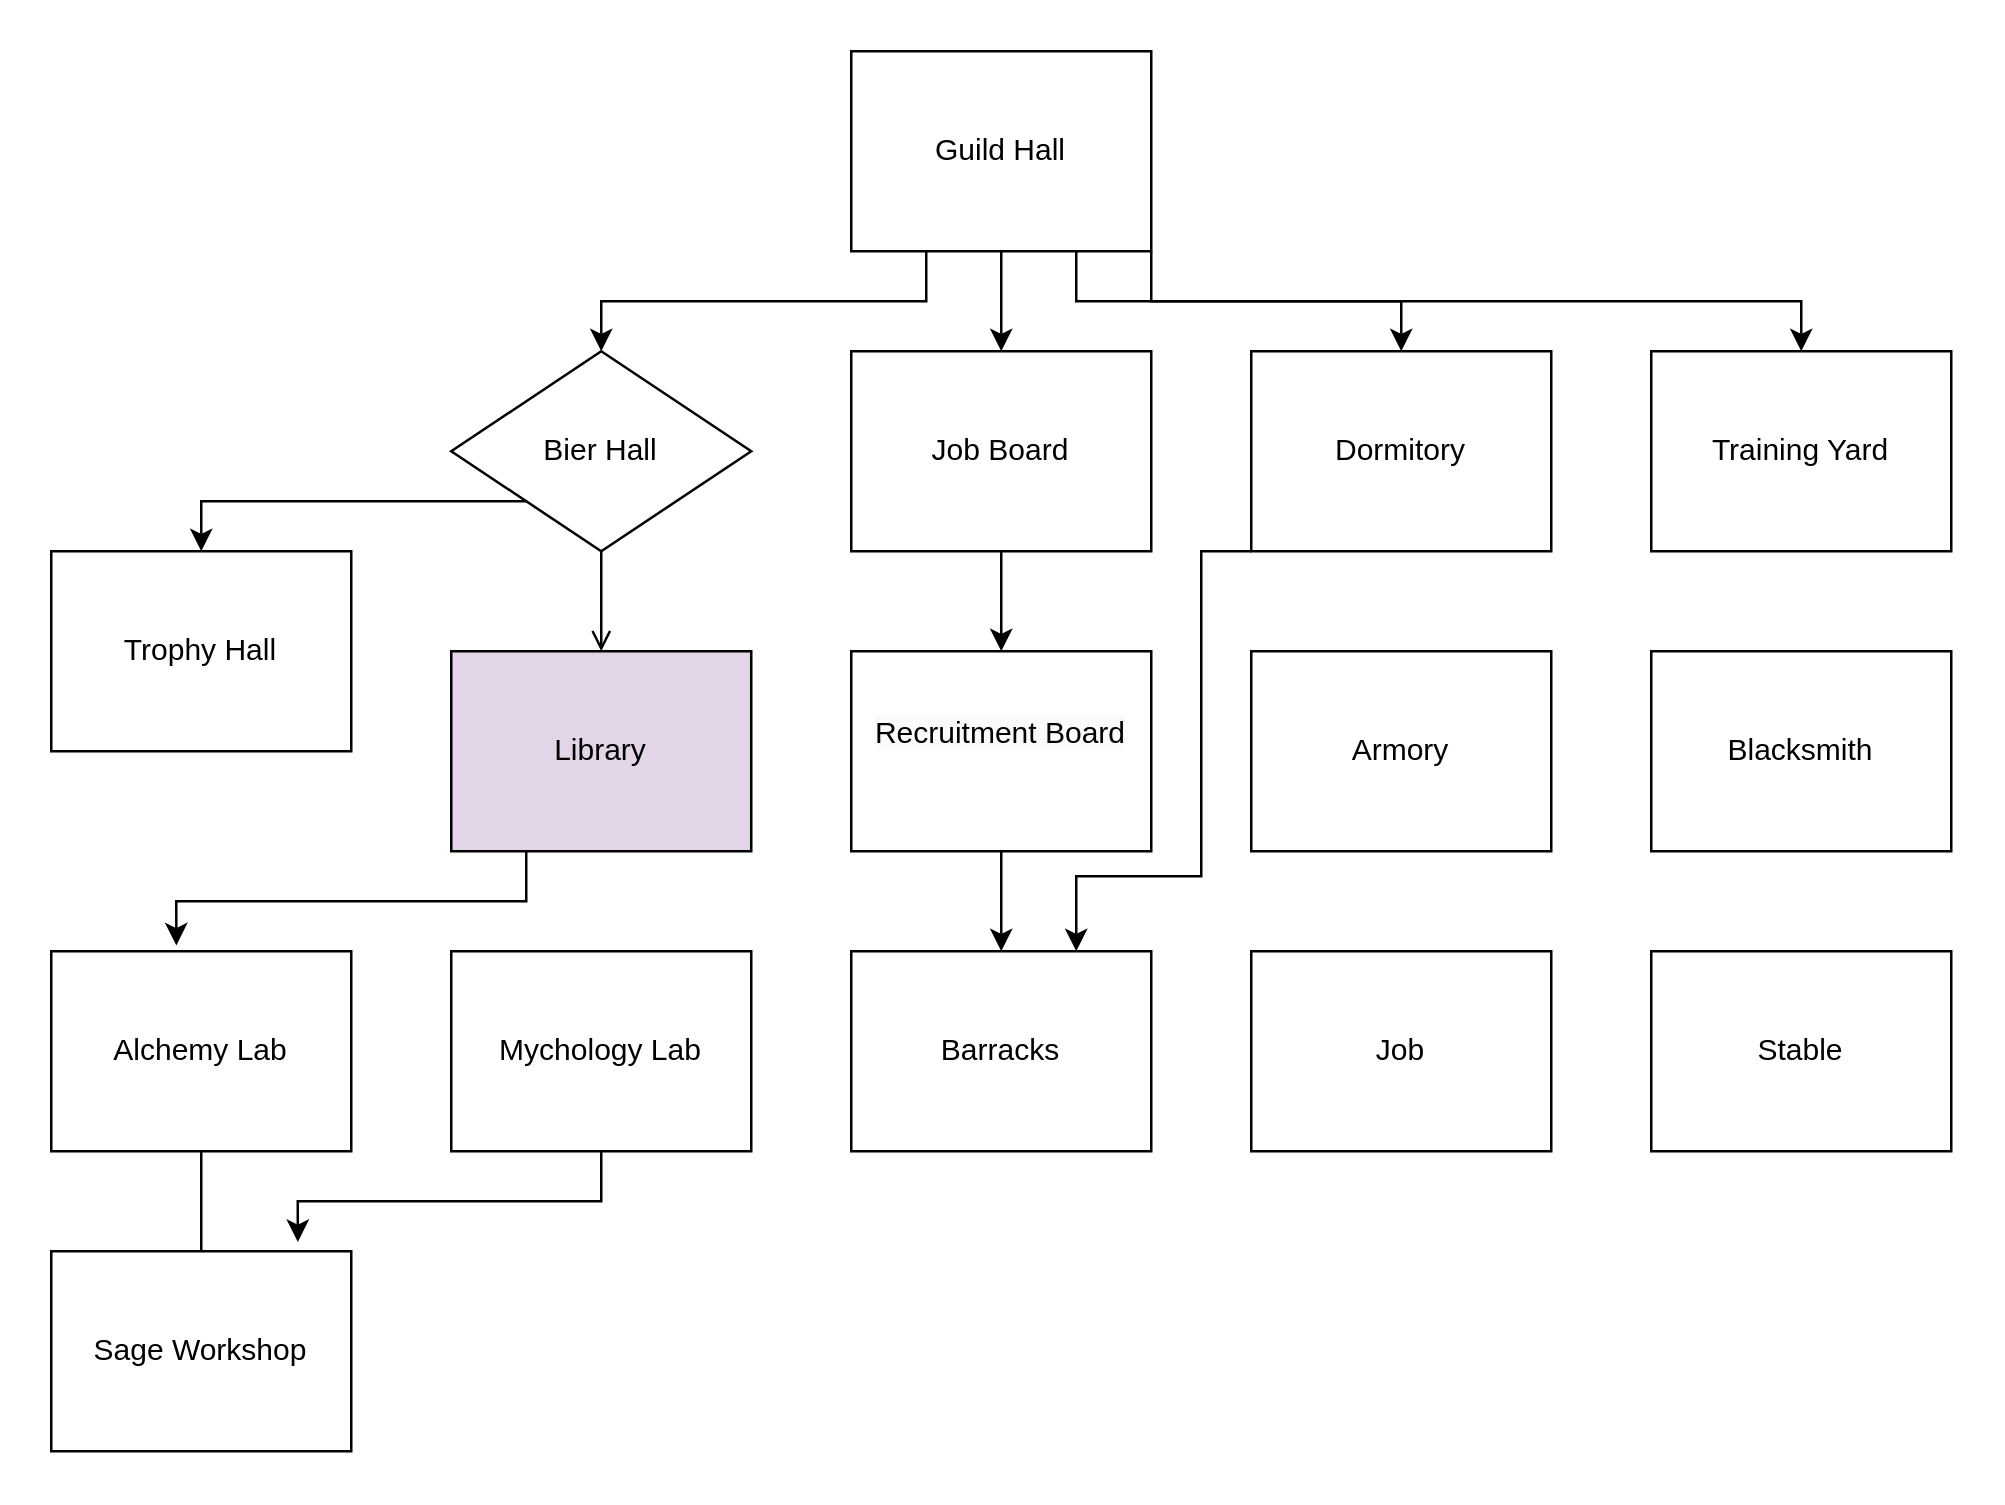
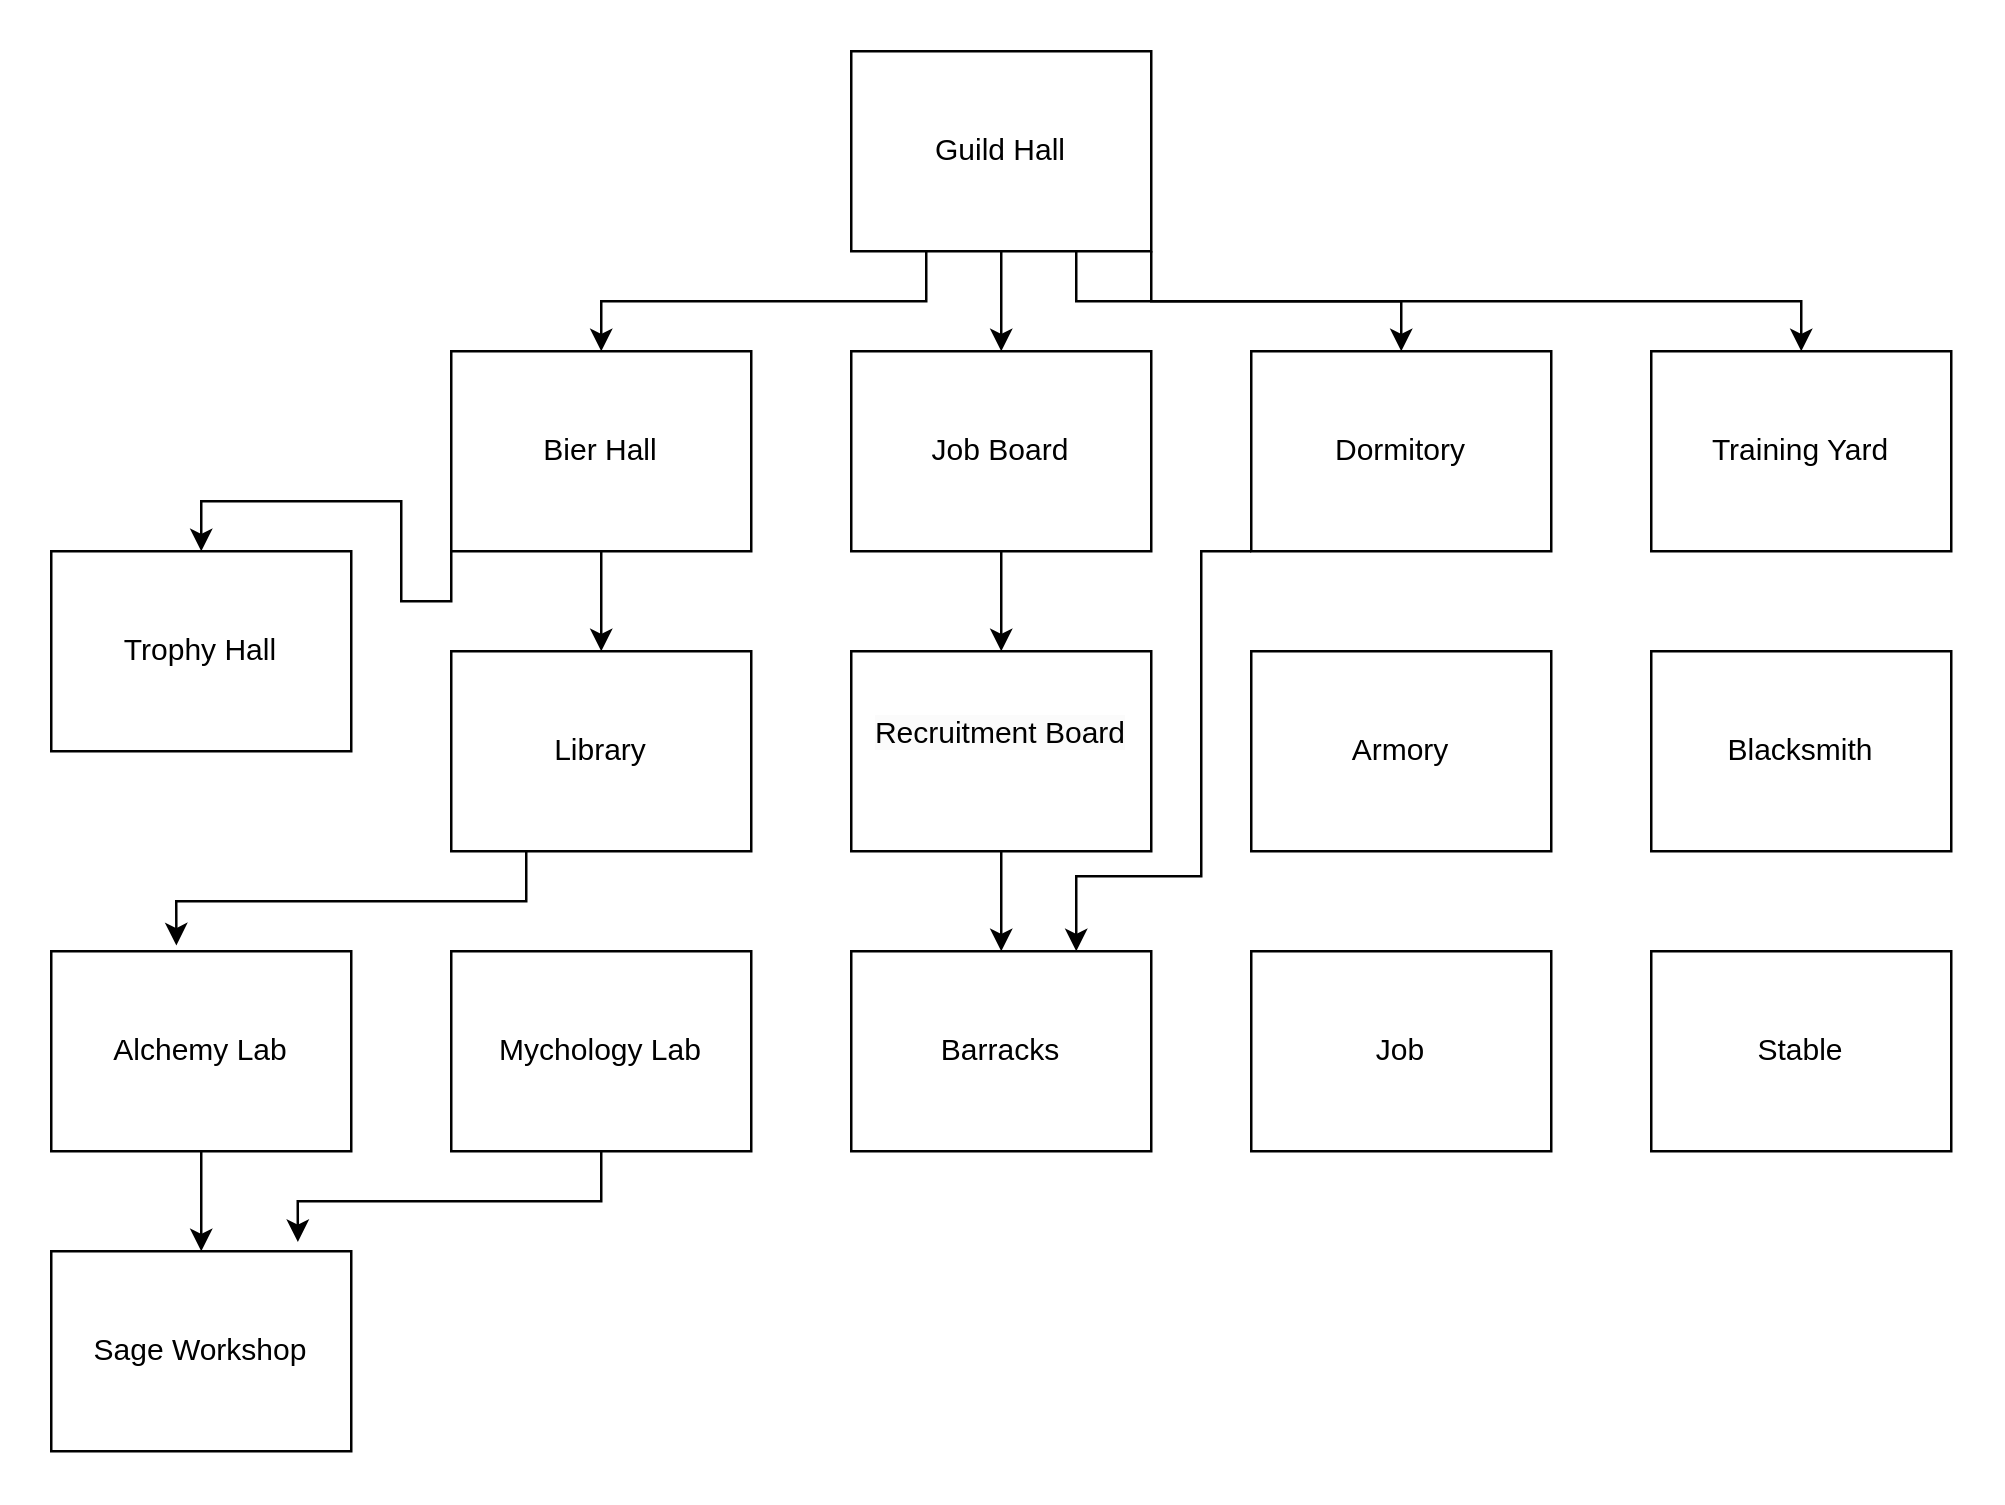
  <mxCell id="0" />
  <mxCell id="1" parent="0" />
  <mxCell id="2" style="edgeStyle=orthogonalEdgeStyle;rounded=0;orthogonalLoop=1;jettySize=auto;html=1;exitX=0.25;exitY=1;exitDx=0;exitDy=0;entryX=0.5;entryY=0;entryDx=0;entryDy=0;" edge="1" parent="1" source="5" target="15"><mxGeometry relative="1" as="geometry" /></mxCell>
  <mxCell id="3" style="edgeStyle=orthogonalEdgeStyle;rounded=0;orthogonalLoop=1;jettySize=auto;html=1;exitX=0.75;exitY=1;exitDx=0;exitDy=0;entryX=0.5;entryY=0;entryDx=0;entryDy=0;" edge="1" parent="1" source="5" target="24"><mxGeometry relative="1" as="geometry" /></mxCell>
  <mxCell id="4" style="edgeStyle=orthogonalEdgeStyle;rounded=0;orthogonalLoop=1;jettySize=auto;html=1;exitX=1;exitY=1;exitDx=0;exitDy=0;entryX=0.5;entryY=0;entryDx=0;entryDy=0;" edge="1" parent="1" source="5" target="17"><mxGeometry relative="1" as="geometry" /></mxCell>
  <mxCell id="5" value="Guild Hall" style="rounded=0;whiteSpace=wrap;html=1;" vertex="1" parent="1"><mxGeometry x="340" y="20" width="120" height="80" as="geometry" /></mxCell>
  <mxCell id="6" style="edgeStyle=orthogonalEdgeStyle;rounded=0;orthogonalLoop=1;jettySize=auto;html=1;exitX=0.5;exitY=1;exitDx=0;exitDy=0;" edge="1" parent="1" source="7" target="12"><mxGeometry relative="1" as="geometry" /></mxCell>
  <mxCell id="7" value="&#10;&lt;span style=&quot;color: rgb(0, 0, 0); font-family: Helvetica; font-size: 12px; font-style: normal; font-variant-ligatures: normal; font-variant-caps: normal; font-weight: 400; letter-spacing: normal; orphans: 2; text-align: center; text-indent: 0px; text-transform: none; widows: 2; word-spacing: 0px; -webkit-text-stroke-width: 0px; white-space: normal; background-color: rgb(251, 251, 251); text-decoration-thickness: initial; text-decoration-style: initial; text-decoration-color: initial; display: inline !important; float: none;&quot;&gt;Recruitment Board&lt;/span&gt;&#10;&#10;" style="rounded=0;whiteSpace=wrap;html=1;" vertex="1" parent="1"><mxGeometry x="340" y="260" width="120" height="80" as="geometry" /></mxCell>
  <mxCell id="8" value="Armory" style="rounded=0;whiteSpace=wrap;html=1;" vertex="1" parent="1"><mxGeometry x="500" y="260" width="120" height="80" as="geometry" /></mxCell>
  <mxCell id="9" value="Blacksmith" style="rounded=0;whiteSpace=wrap;html=1;" vertex="1" parent="1"><mxGeometry x="660" y="260" width="120" height="80" as="geometry" /></mxCell>
  <mxCell id="10" value="Trophy Hall" style="rounded=0;whiteSpace=wrap;html=1;" vertex="1" parent="1"><mxGeometry x="20" y="220" width="120" height="80" as="geometry" /></mxCell>
  <mxCell id="11" value="Mychology Lab" style="rounded=0;whiteSpace=wrap;html=1;" vertex="1" parent="1"><mxGeometry x="180" y="380" width="120" height="80" as="geometry" /></mxCell>
  <mxCell id="12" value="Barracks" style="rounded=0;whiteSpace=wrap;html=1;" vertex="1" parent="1"><mxGeometry x="340" y="380" width="120" height="80" as="geometry" /></mxCell>
- <mxCell id="13" style="edgeStyle=orthogonalEdgeStyle;rounded=0;orthogonalLoop=1;jettySize=auto;html=1;exitX=0.5;exitY=1;exitDx=0;exitDy=0;entryX=0.5;entryY=0;entryDx=0;entryDy=0;endArrow=open;" edge="1" parent="1" source="15" target="22"><mxGeometry relative="1" as="geometry" /></mxCell>
+ <mxCell id="13" style="edgeStyle=orthogonalEdgeStyle;rounded=0;orthogonalLoop=1;jettySize=auto;html=1;exitX=0.5;exitY=1;exitDx=0;exitDy=0;entryX=0.5;entryY=0;entryDx=0;entryDy=0;" edge="1" parent="1" source="15" target="22"><mxGeometry relative="1" as="geometry" /></mxCell>
  <mxCell id="14" style="edgeStyle=orthogonalEdgeStyle;rounded=0;orthogonalLoop=1;jettySize=auto;html=1;exitX=0;exitY=1;exitDx=0;exitDy=0;entryX=0.5;entryY=0;entryDx=0;entryDy=0;" edge="1" parent="1" source="15" target="10"><mxGeometry relative="1" as="geometry" /></mxCell>
- <mxCell id="15" value="Bier Hall" style="rhombus;whiteSpace=wrap;html=1;" vertex="1" parent="1"><mxGeometry x="180" y="140" width="120" height="80" as="geometry" /></mxCell>
+ <mxCell id="15" value="Bier Hall" style="rounded=0;whiteSpace=wrap;html=1;" vertex="1" parent="1"><mxGeometry x="180" y="140" width="120" height="80" as="geometry" /></mxCell>
  <mxCell id="16" value="Job" style="rounded=0;whiteSpace=wrap;html=1;" vertex="1" parent="1"><mxGeometry x="500" y="380" width="120" height="80" as="geometry" /></mxCell>
  <mxCell id="17" value="Training Yard" style="rounded=0;whiteSpace=wrap;html=1;" vertex="1" parent="1"><mxGeometry x="660" y="140" width="120" height="80" as="geometry" /></mxCell>
  <mxCell id="18" value="Stable" style="rounded=0;whiteSpace=wrap;html=1;" vertex="1" parent="1"><mxGeometry x="660" y="380" width="120" height="80" as="geometry" /></mxCell>
  <mxCell id="19" value="Sage Workshop" style="rounded=0;whiteSpace=wrap;html=1;" vertex="1" parent="1"><mxGeometry x="20" y="500" width="120" height="80" as="geometry" /></mxCell>
- <mxCell id="20" style="edgeStyle=orthogonalEdgeStyle;rounded=0;orthogonalLoop=1;jettySize=auto;html=1;exitX=0.5;exitY=1;exitDx=0;exitDy=0;endArrow=none;" edge="1" parent="1" source="21" target="19"><mxGeometry relative="1" as="geometry" /></mxCell>
+ <mxCell id="20" style="edgeStyle=orthogonalEdgeStyle;rounded=0;orthogonalLoop=1;jettySize=auto;html=1;exitX=0.5;exitY=1;exitDx=0;exitDy=0;" edge="1" parent="1" source="21" target="19"><mxGeometry relative="1" as="geometry" /></mxCell>
  <mxCell id="21" value="Alchemy Lab" style="rounded=0;whiteSpace=wrap;html=1;" vertex="1" parent="1"><mxGeometry x="20" y="380" width="120" height="80" as="geometry" /></mxCell>
- <mxCell id="22" value="Library" style="rounded=0;whiteSpace=wrap;html=1;fillColor=#e1d5e7;" vertex="1" parent="1"><mxGeometry x="180" y="260" width="120" height="80" as="geometry" /></mxCell>
+ <mxCell id="22" value="Library" style="rounded=0;whiteSpace=wrap;html=1;" vertex="1" parent="1"><mxGeometry x="180" y="260" width="120" height="80" as="geometry" /></mxCell>
  <mxCell id="23" style="edgeStyle=orthogonalEdgeStyle;rounded=0;orthogonalLoop=1;jettySize=auto;html=1;exitX=0;exitY=1;exitDx=0;exitDy=0;entryX=0.75;entryY=0;entryDx=0;entryDy=0;" edge="1" parent="1" source="24" target="12"><mxGeometry relative="1" as="geometry"><mxPoint x="460" y="380" as="targetPoint" /><Array as="points"><mxPoint x="480" y="220" /><mxPoint x="480" y="350" /><mxPoint x="430" y="350" /></Array></mxGeometry></mxCell>
  <mxCell id="24" value="Dormitory" style="rounded=0;whiteSpace=wrap;html=1;" vertex="1" parent="1"><mxGeometry x="500" y="140" width="120" height="80" as="geometry" /></mxCell>
  <mxCell id="25" style="edgeStyle=orthogonalEdgeStyle;rounded=0;orthogonalLoop=1;jettySize=auto;html=1;exitX=0.5;exitY=1;exitDx=0;exitDy=0;endArrow=none;startFill=0;" edge="1" parent="1" source="15" target="15"><mxGeometry relative="1" as="geometry" /></mxCell>
  <mxCell id="26" style="edgeStyle=orthogonalEdgeStyle;rounded=0;orthogonalLoop=1;jettySize=auto;html=1;exitX=0.5;exitY=1;exitDx=0;exitDy=0;" edge="1" parent="1" source="27" target="7"><mxGeometry relative="1" as="geometry" /></mxCell>
  <mxCell id="27" value="Job Board" style="rounded=0;whiteSpace=wrap;html=1;" vertex="1" parent="1"><mxGeometry x="340" y="140" width="120" height="80" as="geometry" /></mxCell>
  <mxCell id="28" value="" style="endArrow=classic;html=1;rounded=0;exitX=0.5;exitY=1;exitDx=0;exitDy=0;" edge="1" parent="1" source="5" target="27"><mxGeometry width="50" height="50" relative="1" as="geometry"><mxPoint x="280" y="370" as="sourcePoint" /><mxPoint x="330" y="320" as="targetPoint" /></mxGeometry></mxCell>
  <mxCell id="29" style="edgeStyle=orthogonalEdgeStyle;rounded=0;orthogonalLoop=1;jettySize=auto;html=1;exitX=0.25;exitY=1;exitDx=0;exitDy=0;entryX=0.417;entryY=-0.029;entryDx=0;entryDy=0;entryPerimeter=0;" edge="1" parent="1" source="22" target="21"><mxGeometry relative="1" as="geometry" /></mxCell>
  <mxCell id="30" style="edgeStyle=orthogonalEdgeStyle;rounded=0;orthogonalLoop=1;jettySize=auto;html=1;exitX=0.5;exitY=1;exitDx=0;exitDy=0;entryX=0.822;entryY=-0.046;entryDx=0;entryDy=0;entryPerimeter=0;" edge="1" parent="1" source="11" target="19"><mxGeometry relative="1" as="geometry" /></mxCell>
